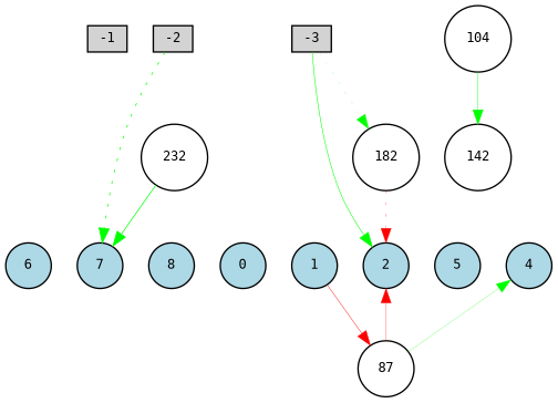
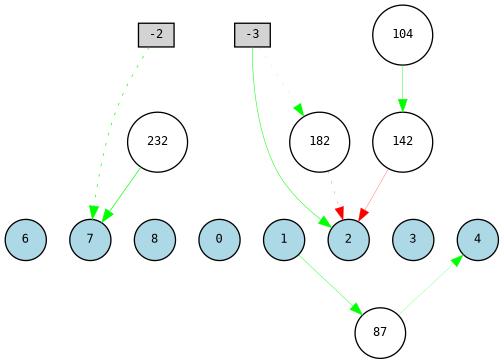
  digraph {
    fontname="DejaVu Sans Mono"
    node [fillcolor=lightblue fontname="DejaVu Sans Mono" fontsize=9 shape=circle style=filled]
    edge [fontname="DejaVu Sans Mono" style=invis]
-   -1 [fillcolor=lightgray height=0.2 shape=box width=0.2]
    -2 [fillcolor=lightgray height=0.2 shape=box width=0.2]
    -3 [fillcolor=lightgray height=0.2 shape=box width=0.2]
    0 [height=0.2 width=0.2]
    1 [height=0.2 width=0.2]
    2 [height=0.2 width=0.2]
-   3 [height=0.2 width=0.2 label=5]
+   3 [height=0.2 width=0.2]
    4 [height=0.2 width=0.2]
    6 [height=0.2 width=0.2]
    7 [height=0.2 width=0.2]
    8 [height=0.2 width=0.2]
    182 [fillcolor=white height=0.2 width=0.2]
    87 [fillcolor=white height=0.2 width=0.2]
    142 [fillcolor=white height=0.2 width=0.2]
    104 [fillcolor=white height=0.2 width=0.2]
    n16 [fillcolor=white height=0.2 label=232 width=0.2]
    subgraph sub_1 {
      rank=same
-     -1
      -2
      -3
    }
    subgraph sub_2 {
      rank=same
      0
      1
      2
      3
      4
      6
      7
      8
    }
-   -1 -> -2
    -2 -> -3
    -2 -> 7 [color=green penwidth=0.5315877360937739 style=dotted]
    -3 -> 2 [color=green penwidth=0.38994402355101354 style=solid]
    -3 -> 182 [color=green penwidth=0.1069401365122572 style=dotted]
    0 -> 1
    1 -> 2
-   1 -> 87 [color=red penwidth=0.3031955455357246 style=solid]
+   1 -> 87 [color=green penwidth=0.3031955455357246 style=solid]
    2 -> 3
    3 -> 4
    6 -> 7
    7 -> 8
    182 -> 2 [color=red penwidth=0.18409220672142465 style=dotted]
-   87 -> 2 [color=red penwidth=0.19602121665274588 style=solid]
+   142 -> 2 [color=red penwidth=0.19602121665274588 style=solid]
    87 -> 4 [color=green penwidth=0.16005104266284953 style=solid]
    104 -> 142 [color=green penwidth=0.30304224023410586 style=solid]
    n16 -> 7 [color=green penwidth=0.517631006163875 style=solid]
  }
